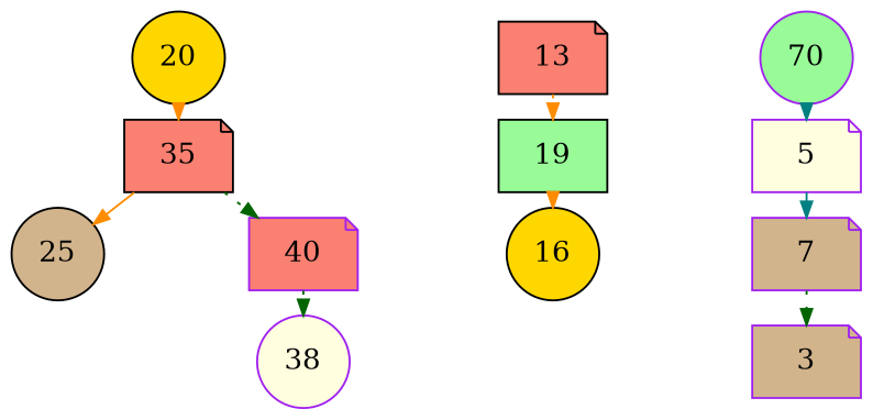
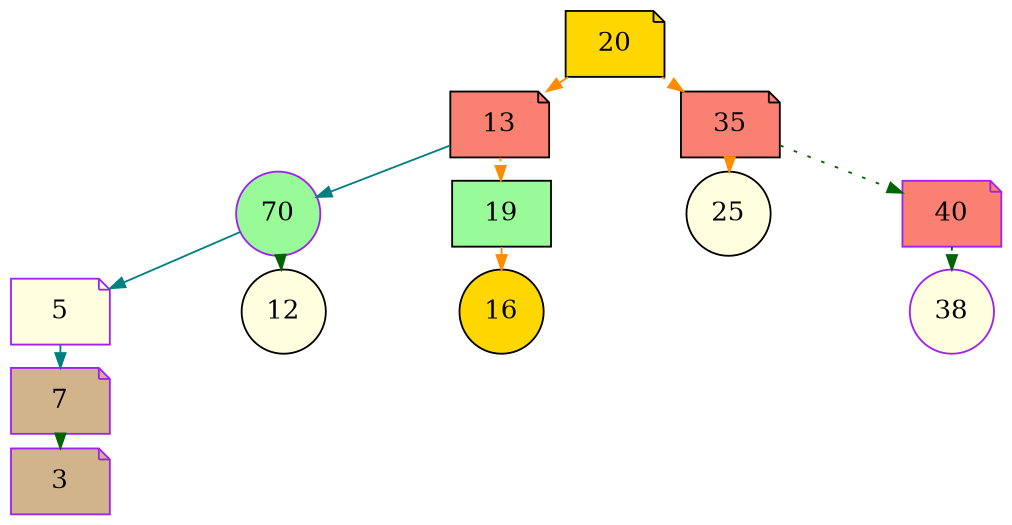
  digraph {
    nodesep=1
    ordering=out
    ranksep=0.1
    node [color=black fillcolor=salmon shape=circle style=filled]
    edge [arrowsize=0.8 color=darkorange style=dotted]
-   20 [fillcolor=gold]
+   20 [fillcolor=gold shape=note]
    13 [shape=note]
    35 [shape=note]
    n4 [color=purple fillcolor=palegreen label=70]
    19 [fillcolor=palegreen shape=box]
-   25 [fillcolor=tan]
+   25 [fillcolor=lightyellow]
    40 [color=purple shape=note]
    5 [color=purple fillcolor=lightyellow shape=note]
+   12 [fillcolor=lightyellow]
    16 [fillcolor=gold]
    38 [color=purple fillcolor=lightyellow]
    7 [color=purple fillcolor=tan shape=note]
    3 [color=purple fillcolor=tan shape=note]
+   20 -> 13 [style=dashed]
    20 -> 35
+   13 -> n4 [color=teal style=solid]
    13 -> 19
    35 -> 25 [style=solid]
    35 -> 40 [color=darkgreen]
    n4 -> 5 [color=teal style=solid]
+   n4 -> 12 [color=darkgreen]
    19 -> 16 [side=left style=dashed]
    40 -> 38 [color=darkgreen side=left]
    5 -> 7 [color=teal style=solid]
    7 -> 3 [color=darkgreen]
  }
